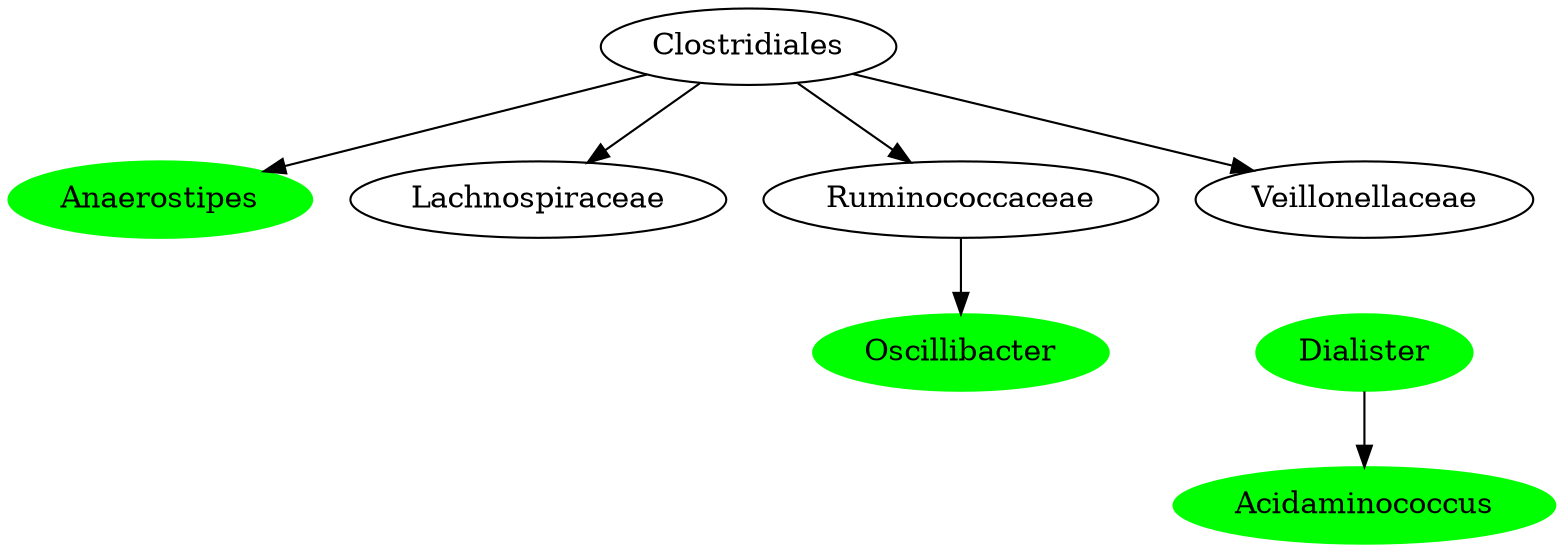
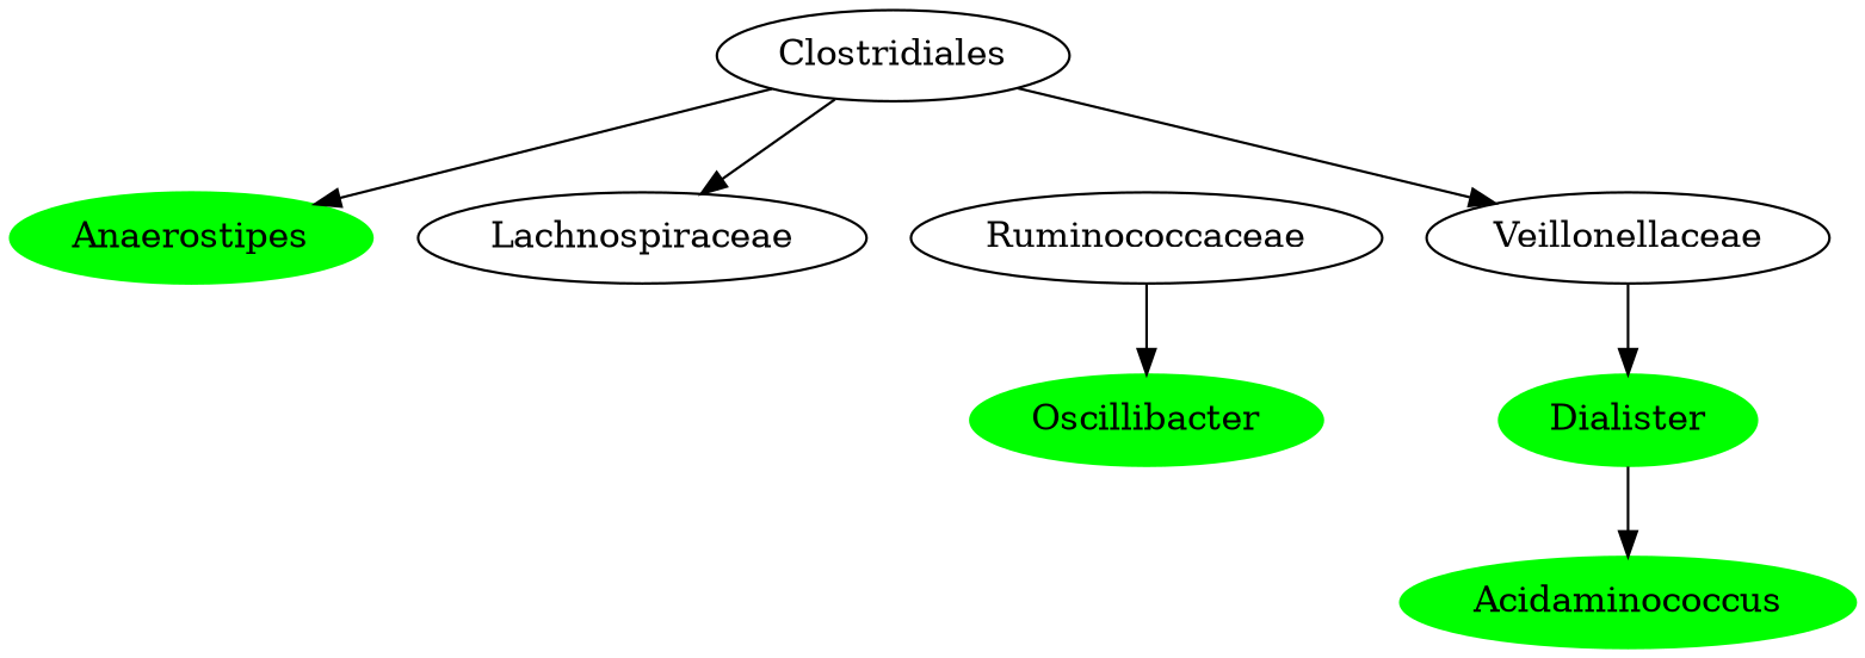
  digraph {
    n1 [color=green label=Anaerostipes style=filled]
    n2 [label=Lachnospiraceae]
    n3 [label=Clostridiales]
    n4 [label=Ruminococcaceae]
    n5 [label=Veillonellaceae]
    n6 [color=green label=Oscillibacter style=filled]
    n7 [color=green label=Dialister style=filled]
    n8 [color=green label=Acidaminococcus style=filled]
    n3 -> n1
    n3 -> n2
-   n3 -> n4
    n3 -> n5
    n4 -> n6
+   n5 -> n7
    n7 -> n8
  }
